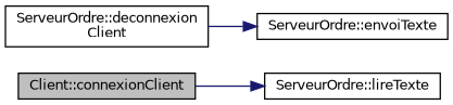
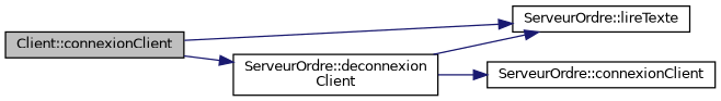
  digraph {
    rankdir=LR
    node [color=black fillcolor=white fontname=Helvetica fontsize=10 shape=record style=filled]
    edge [color=midnightblue fontname=Helvetica fontsize=10 labelfontname=Helvetica labelfontsize=10 style=solid]
    n1 [fillcolor=grey75 fontcolor=black height=0.2 label="Client::connexionClient" width=0.4]
    n2 [height=0.2 label="ServeurOrdre::deconnexion\lClient" width=0.4]
    n3 [height=0.2 label="ServeurOrdre::lireTexte" width=0.4]
-   n4 [height=0.2 label="ServeurOrdre::envoiTexte" width=0.4]
+   n4 [height=0.2 label="ServeurOrdre::connexionClient" width=0.4]
+   n1 -> n2
    n1 -> n3
+   n2 -> n3
    n2 -> n4
  }
